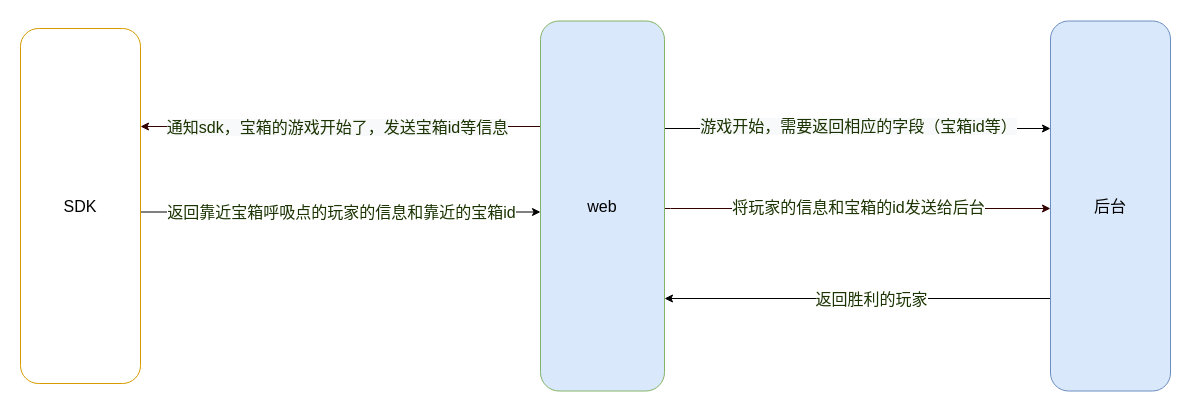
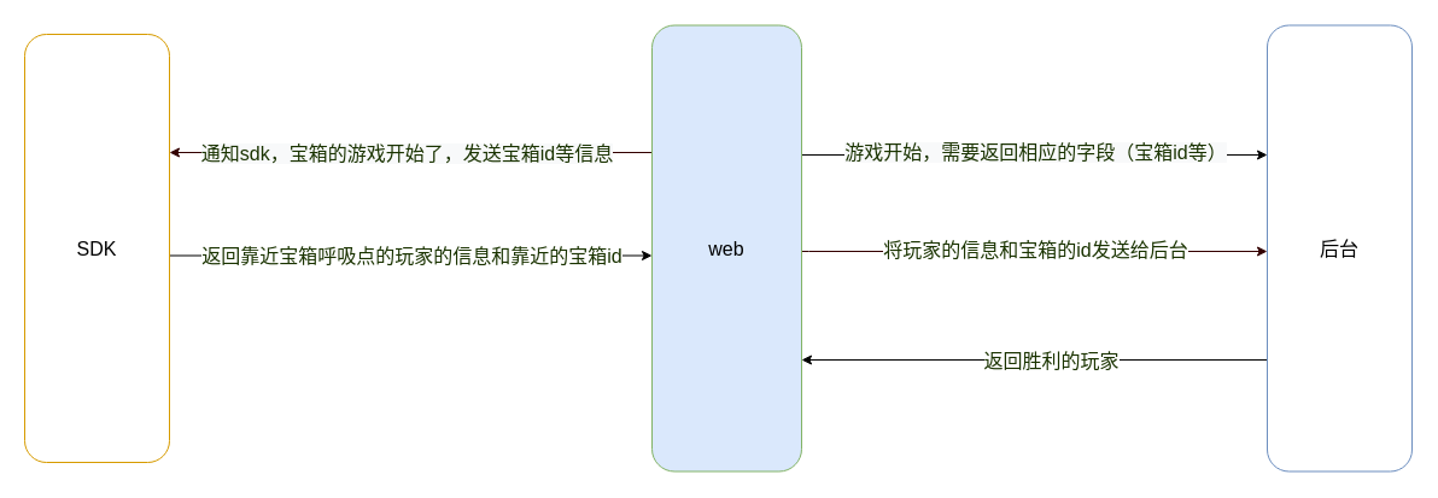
  <mxCell id="0" />
  <mxCell id="1" parent="0" />
  <mxCell id="2" style="edgeStyle=orthogonalEdgeStyle;rounded=0;orthogonalLoop=1;jettySize=auto;html=1;fontSize=16;" parent="1" source="8" target="11" edge="1"><mxGeometry relative="1" as="geometry"><Array as="points"><mxPoint x="820" y="128" /><mxPoint x="820" y="128" /></Array></mxGeometry></mxCell>
  <mxCell id="3" value="&lt;span style=&quot;font-size: 16px ; background-color: rgb(248 , 249 , 250)&quot;&gt;游戏开始，需要返回相应的字段（宝箱id等）&lt;/span&gt;" style="edgeLabel;html=1;align=center;verticalAlign=middle;resizable=0;points=[];fontSize=16;fontColor=#1A3300;" parent="2" vertex="1" connectable="0"><mxGeometry x="-0.192" y="3" relative="1" as="geometry"><mxPoint x="37" as="offset" /></mxGeometry></mxCell>
  <mxCell id="4" style="edgeStyle=orthogonalEdgeStyle;rounded=0;orthogonalLoop=1;jettySize=auto;html=1;strokeColor=#330000;fillColor=#75E8FF;exitX=0;exitY=0.5;exitDx=0;exitDy=0;fontSize=16;" parent="1" target="14" edge="1"><mxGeometry relative="1" as="geometry"><mxPoint x="564" y="126" as="sourcePoint" /><mxPoint x="210" y="193.5" as="targetPoint" /><Array as="points"><mxPoint x="290" y="126" /><mxPoint x="290" y="126" /></Array></mxGeometry></mxCell>
  <mxCell id="5" value="&lt;span style=&quot;background-color: rgb(248 , 249 , 250) ; font-size: 16px&quot;&gt;通知sdk，宝箱的游戏开始了，发送宝箱id等信息&lt;/span&gt;" style="edgeLabel;html=1;align=center;verticalAlign=middle;resizable=0;points=[];fontColor=#1A3300;fontSize=16;" parent="4" vertex="1" connectable="0"><mxGeometry x="0.539" y="-2" relative="1" as="geometry"><mxPoint x="98" y="2" as="offset" /></mxGeometry></mxCell>
  <mxCell id="6" style="edgeStyle=orthogonalEdgeStyle;rounded=0;orthogonalLoop=1;jettySize=auto;html=1;fontSize=16;fontColor=#FFD966;strokeColor=#330000;fillColor=#75E8FF;" parent="1" source="8" target="11" edge="1"><mxGeometry relative="1" as="geometry"><Array as="points"><mxPoint x="670" y="208" /><mxPoint x="670" y="208" /></Array></mxGeometry></mxCell>
  <mxCell id="7" value="将玩家的信息和宝箱的id发送给后台" style="edgeLabel;html=1;align=center;verticalAlign=middle;resizable=0;points=[];fontSize=16;fontColor=#1A3300;" parent="6" vertex="1" connectable="0"><mxGeometry x="-0.22" y="4" relative="1" as="geometry"><mxPoint x="42" y="2" as="offset" /></mxGeometry></mxCell>
  <mxCell id="8" value="web" style="rounded=1;whiteSpace=wrap;html=1;fillColor=#dae8fc;strokeColor=#82b366;fontSize=16;" parent="1" vertex="1"><mxGeometry x="540" y="20.5" width="124" height="370" as="geometry" /></mxCell>
  <mxCell id="9" style="edgeStyle=orthogonalEdgeStyle;rounded=0;orthogonalLoop=1;jettySize=auto;html=1;exitX=0;exitY=0.75;exitDx=0;exitDy=0;entryX=1;entryY=0.75;entryDx=0;entryDy=0;" edge="1" parent="1" source="11" target="8"><mxGeometry relative="1" as="geometry" /></mxCell>
  <mxCell id="10" value="&lt;span style=&quot;color: rgb(26 , 51 , 0) ; font-size: 16px&quot;&gt;返回胜利的玩家&lt;/span&gt;" style="edgeLabel;html=1;align=center;verticalAlign=middle;resizable=0;points=[];" vertex="1" connectable="0" parent="9"><mxGeometry x="0.326" y="2" relative="1" as="geometry"><mxPoint x="76" y="-2" as="offset" /></mxGeometry></mxCell>
- <mxCell id="11" value="后台" style="rounded=1;whiteSpace=wrap;html=1;rotation=0;fillColor=#dae8fc;strokeColor=#6c8ebf;fontSize=16;" parent="1" vertex="1"><mxGeometry x="1050" y="20.5" width="120" height="370" as="geometry" /></mxCell>
+ <mxCell id="11" value="后台" style="rounded=1;whiteSpace=wrap;html=1;rotation=0;fillColor=#ffffff;strokeColor=#6c8ebf;fontSize=16;" parent="1" vertex="1"><mxGeometry x="1050" y="20.5" width="120" height="370" as="geometry" /></mxCell>
  <mxCell id="12" style="edgeStyle=orthogonalEdgeStyle;rounded=0;orthogonalLoop=1;jettySize=auto;html=1;" edge="1" parent="1"><mxGeometry relative="1" as="geometry"><mxPoint x="140" y="211.5" as="sourcePoint" /><mxPoint x="540" y="211.5" as="targetPoint" /></mxGeometry></mxCell>
  <mxCell id="13" value="&lt;span style=&quot;color: rgb(26 , 51 , 0) ; font-size: 16px&quot;&gt;返回靠近宝箱呼吸点的玩家的信息和靠近的宝箱id&lt;/span&gt;" style="edgeLabel;html=1;align=center;verticalAlign=middle;resizable=0;points=[];" vertex="1" connectable="0" parent="12"><mxGeometry x="-0.185" y="-1" relative="1" as="geometry"><mxPoint x="37" y="-1" as="offset" /></mxGeometry></mxCell>
  <mxCell id="14" value="SDK" style="rounded=1;whiteSpace=wrap;html=1;rotation=0;fillColor=#ffffff;strokeColor=#d79b00;fontSize=16;" parent="1" vertex="1"><mxGeometry x="20" y="28" width="120" height="355" as="geometry" /></mxCell>
